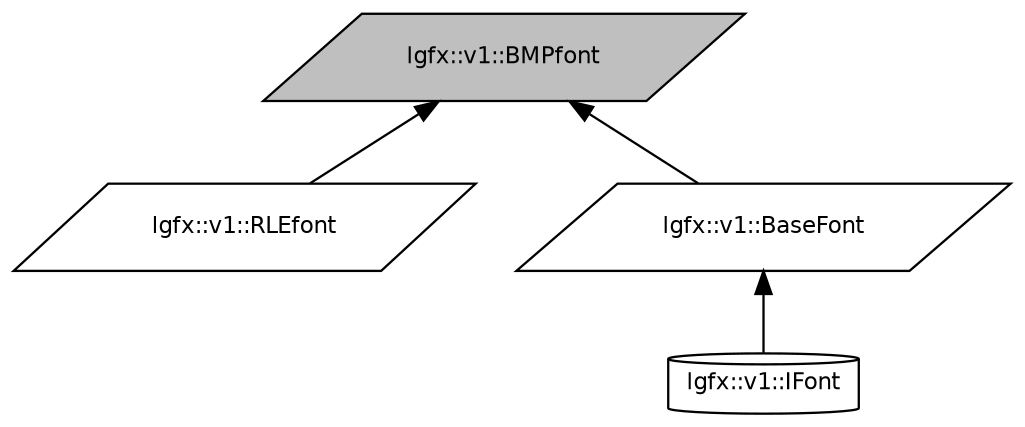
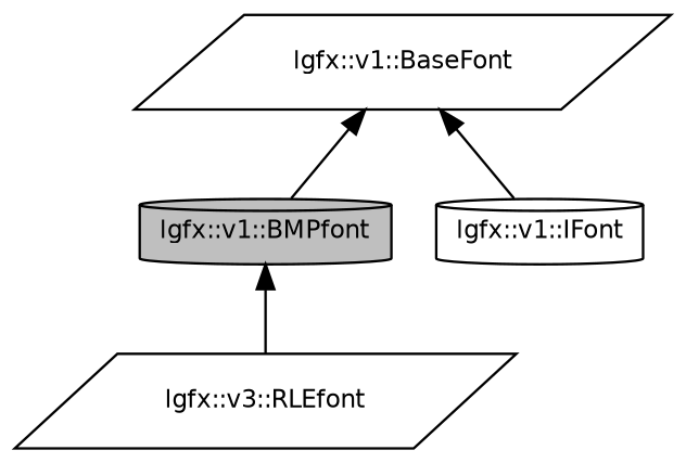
  digraph {
    fontname="DejaVu Sans"
    node [color=black fillcolor=white fontname="DejaVu Sans" fontsize=10 shape=cylinder style=filled]
    edge [color=black dir=back fontname="DejaVu Sans" fontsize=10 labelfontname=Helvetica labelfontsize=10 style=solid]
-   n1 [fillcolor=grey75 fontcolor=black height=0.2 label="lgfx::v1::BMPfont" shape=parallelogram width=0.4]
-   n2 [height=0.2 label="lgfx::v1::RLEfont" shape=parallelogram width=0.4]
+   n1 [fillcolor=grey75 fontcolor=black height=0.2 label="lgfx::v1::BMPfont" width=0.4]
+   n2 [height=0.2 label="lgfx::v3::RLEfont" shape=parallelogram width=0.4]
    n3 [height=0.2 label="lgfx::v1::BaseFont" shape=parallelogram width=0.4]
    n4 [height=0.2 label="lgfx::v1::IFont" width=0.4]
    n1 -> n2
-   n1 -> n3
+   n3 -> n1
    n3 -> n4
  }
